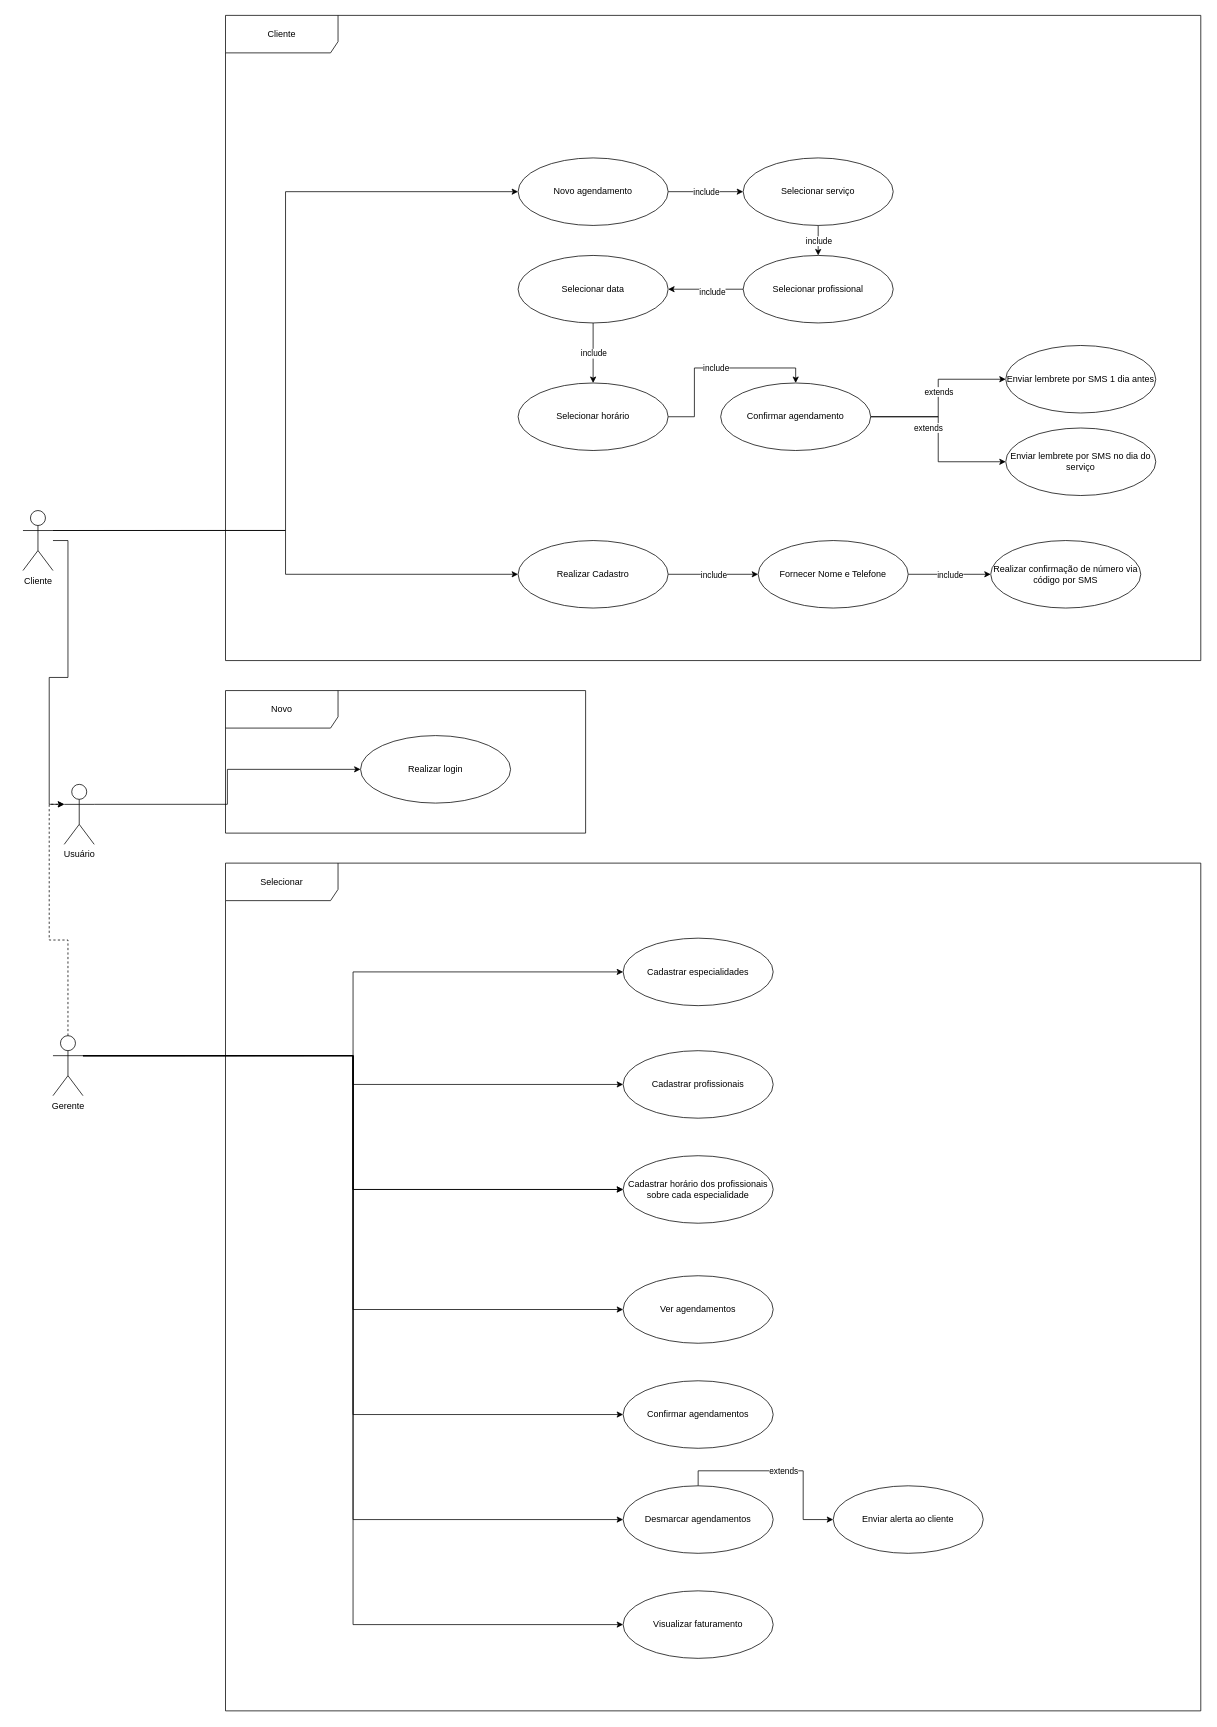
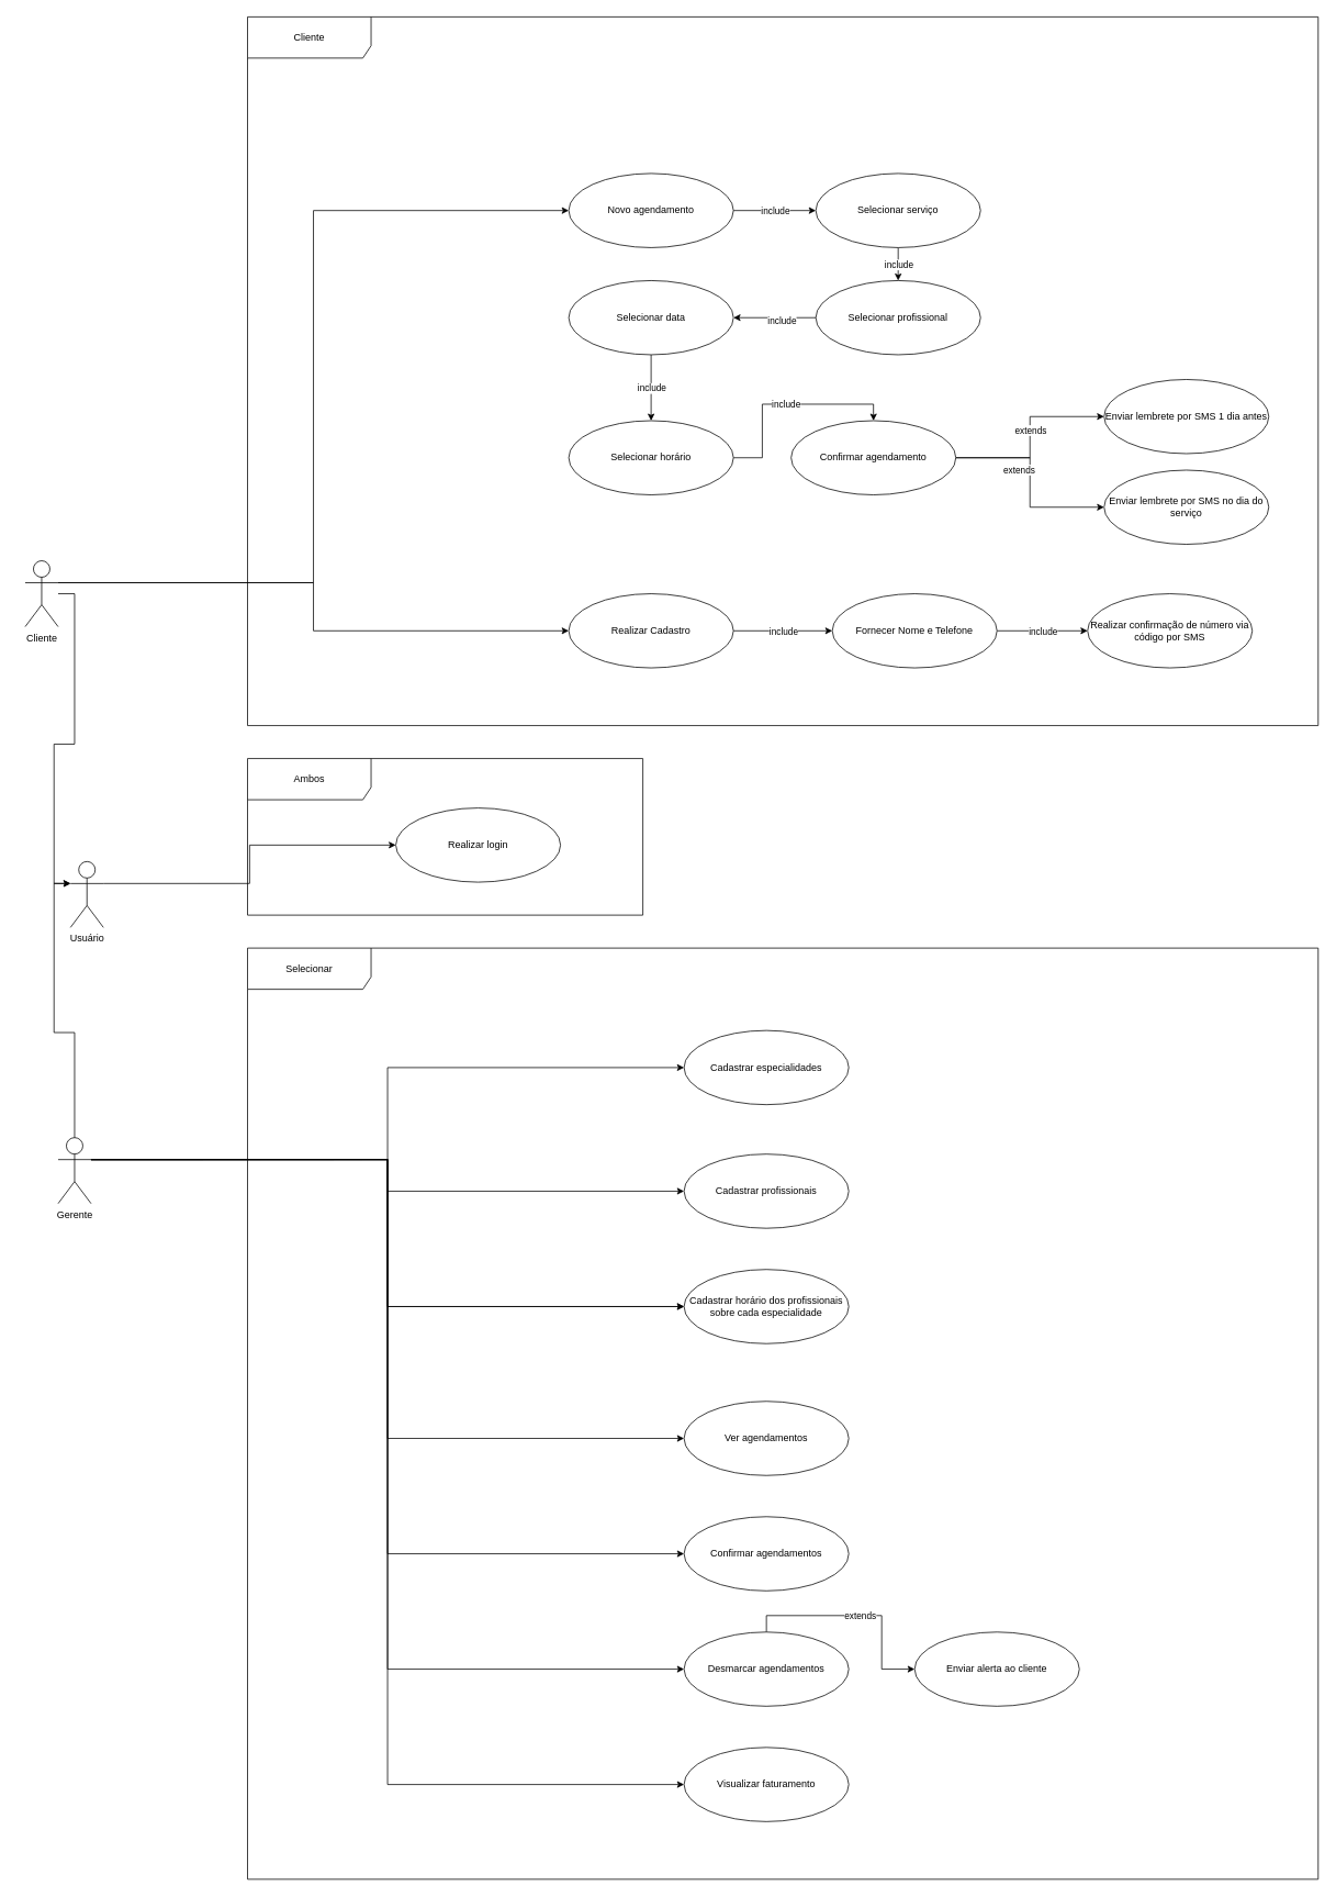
  <mxCell id="0" />
  <mxCell id="1" parent="0" />
  <mxCell id="2" value="" style="group" vertex="1" connectable="0" parent="1"><mxGeometry x="20" y="20" width="1580" height="2260" as="geometry" /></mxCell>
  <mxCell id="3" style="edgeStyle=orthogonalEdgeStyle;rounded=0;orthogonalLoop=1;jettySize=auto;html=1;exitX=1;exitY=0.333;exitDx=0;exitDy=0;exitPerimeter=0;entryX=0;entryY=0.5;entryDx=0;entryDy=0;" parent="2" source="5" target="8" edge="1"><mxGeometry relative="1" as="geometry" /></mxCell>
  <mxCell id="4" style="edgeStyle=orthogonalEdgeStyle;rounded=0;orthogonalLoop=1;jettySize=auto;html=1;exitX=1;exitY=0.333;exitDx=0;exitDy=0;exitPerimeter=0;entryX=0;entryY=0.5;entryDx=0;entryDy=0;" edge="1" parent="2" source="5" target="52"><mxGeometry relative="1" as="geometry" /></mxCell>
  <mxCell id="5" value="Cliente" style="shape=umlActor;verticalLabelPosition=bottom;verticalAlign=top;html=1;outlineConnect=0;" parent="2" vertex="1"><mxGeometry x="10" y="660" width="40" height="80" as="geometry" /></mxCell>
  <mxCell id="6" value="" style="edgeStyle=orthogonalEdgeStyle;rounded=0;orthogonalLoop=1;jettySize=auto;html=1;exitX=1;exitY=0.5;exitDx=0;exitDy=0;entryX=0;entryY=0.5;entryDx=0;entryDy=0;" parent="2" source="8" target="11" edge="1"><mxGeometry relative="1" as="geometry" /></mxCell>
  <mxCell id="7" value="include" style="edgeLabel;html=1;align=center;verticalAlign=middle;resizable=0;points=[];" parent="6" vertex="1" connectable="0"><mxGeometry relative="1" as="geometry"><mxPoint as="offset" /></mxGeometry></mxCell>
  <mxCell id="8" value="Novo agendamento" style="ellipse;whiteSpace=wrap;html=1;" parent="2" vertex="1"><mxGeometry x="670" y="190" width="200" height="90" as="geometry" /></mxCell>
  <mxCell id="9" style="edgeStyle=orthogonalEdgeStyle;rounded=0;orthogonalLoop=1;jettySize=auto;html=1;exitX=0.5;exitY=1;exitDx=0;exitDy=0;entryX=0.5;entryY=0;entryDx=0;entryDy=0;" parent="2" source="11" target="14" edge="1"><mxGeometry relative="1" as="geometry" /></mxCell>
  <mxCell id="10" value="include" style="edgeLabel;html=1;align=center;verticalAlign=middle;resizable=0;points=[];" parent="9" vertex="1" connectable="0"><mxGeometry relative="1" as="geometry"><mxPoint as="offset" /></mxGeometry></mxCell>
  <mxCell id="11" value="Selecionar serviço" style="ellipse;whiteSpace=wrap;html=1;" parent="2" vertex="1"><mxGeometry x="970" y="190" width="200" height="90" as="geometry" /></mxCell>
  <mxCell id="12" style="edgeStyle=orthogonalEdgeStyle;rounded=0;orthogonalLoop=1;jettySize=auto;html=1;exitX=0;exitY=0.5;exitDx=0;exitDy=0;entryX=1;entryY=0.5;entryDx=0;entryDy=0;" parent="2" source="14" target="17" edge="1"><mxGeometry relative="1" as="geometry" /></mxCell>
  <mxCell id="13" value="include" style="edgeLabel;html=1;align=center;verticalAlign=middle;resizable=0;points=[];" parent="12" vertex="1" connectable="0"><mxGeometry relative="1" as="geometry"><mxPoint x="8" y="3" as="offset" /></mxGeometry></mxCell>
  <mxCell id="14" value="Selecionar profissional" style="ellipse;whiteSpace=wrap;html=1;" parent="2" vertex="1"><mxGeometry x="970" y="320" width="200" height="90" as="geometry" /></mxCell>
  <mxCell id="15" style="edgeStyle=orthogonalEdgeStyle;rounded=0;orthogonalLoop=1;jettySize=auto;html=1;exitX=0.5;exitY=1;exitDx=0;exitDy=0;entryX=0.5;entryY=0;entryDx=0;entryDy=0;" parent="2" source="17" target="20" edge="1"><mxGeometry relative="1" as="geometry" /></mxCell>
  <mxCell id="16" value="include" style="edgeLabel;html=1;align=center;verticalAlign=middle;resizable=0;points=[];" parent="15" vertex="1" connectable="0"><mxGeometry relative="1" as="geometry"><mxPoint as="offset" /></mxGeometry></mxCell>
  <mxCell id="17" value="Selecionar data" style="ellipse;whiteSpace=wrap;html=1;" parent="2" vertex="1"><mxGeometry x="670" y="320" width="200" height="90" as="geometry" /></mxCell>
  <mxCell id="18" style="edgeStyle=orthogonalEdgeStyle;rounded=0;orthogonalLoop=1;jettySize=auto;html=1;exitX=1;exitY=0.5;exitDx=0;exitDy=0;entryX=0.5;entryY=0;entryDx=0;entryDy=0;" parent="2" source="20" target="25" edge="1"><mxGeometry relative="1" as="geometry" /></mxCell>
  <mxCell id="19" value="include" style="edgeLabel;html=1;align=center;verticalAlign=middle;resizable=0;points=[];" parent="18" vertex="1" connectable="0"><mxGeometry relative="1" as="geometry"><mxPoint as="offset" /></mxGeometry></mxCell>
  <mxCell id="20" value="Selecionar horário" style="ellipse;whiteSpace=wrap;html=1;" parent="2" vertex="1"><mxGeometry x="670" y="490" width="200" height="90" as="geometry" /></mxCell>
  <mxCell id="21" style="edgeStyle=orthogonalEdgeStyle;rounded=0;orthogonalLoop=1;jettySize=auto;html=1;exitX=1;exitY=0.5;exitDx=0;exitDy=0;entryX=0;entryY=0.5;entryDx=0;entryDy=0;" edge="1" parent="2" source="25" target="57"><mxGeometry relative="1" as="geometry" /></mxCell>
  <mxCell id="22" value="extends" style="edgeLabel;html=1;align=center;verticalAlign=middle;resizable=0;points=[];" vertex="1" connectable="0" parent="21"><mxGeometry relative="1" as="geometry"><mxPoint y="-9" as="offset" /></mxGeometry></mxCell>
  <mxCell id="23" style="edgeStyle=orthogonalEdgeStyle;rounded=0;orthogonalLoop=1;jettySize=auto;html=1;exitX=1;exitY=0.5;exitDx=0;exitDy=0;entryX=0;entryY=0.5;entryDx=0;entryDy=0;" edge="1" parent="2" source="25" target="58"><mxGeometry relative="1" as="geometry" /></mxCell>
  <mxCell id="24" value="extends" style="edgeLabel;html=1;align=center;verticalAlign=middle;resizable=0;points=[];" vertex="1" connectable="0" parent="23"><mxGeometry relative="1" as="geometry"><mxPoint x="-14" y="-16" as="offset" /></mxGeometry></mxCell>
  <mxCell id="25" value="Confirmar agendamento" style="ellipse;whiteSpace=wrap;html=1;" parent="2" vertex="1"><mxGeometry x="940" y="490" width="200" height="90" as="geometry" /></mxCell>
  <mxCell id="26" style="edgeStyle=orthogonalEdgeStyle;rounded=0;orthogonalLoop=1;jettySize=auto;html=1;exitX=1;exitY=0.333;exitDx=0;exitDy=0;exitPerimeter=0;entryX=0;entryY=0.5;entryDx=0;entryDy=0;" parent="2" source="33" target="34" edge="1"><mxGeometry relative="1" as="geometry" /></mxCell>
  <mxCell id="27" style="edgeStyle=orthogonalEdgeStyle;rounded=0;orthogonalLoop=1;jettySize=auto;html=1;exitX=1;exitY=0.333;exitDx=0;exitDy=0;exitPerimeter=0;entryX=0;entryY=0.5;entryDx=0;entryDy=0;" parent="2" source="33" target="35" edge="1"><mxGeometry relative="1" as="geometry" /></mxCell>
  <mxCell id="28" style="edgeStyle=orthogonalEdgeStyle;rounded=0;orthogonalLoop=1;jettySize=auto;html=1;exitX=1;exitY=0.333;exitDx=0;exitDy=0;exitPerimeter=0;entryX=0;entryY=0.5;entryDx=0;entryDy=0;" parent="2" source="33" target="48" edge="1"><mxGeometry relative="1" as="geometry" /></mxCell>
  <mxCell id="29" style="edgeStyle=orthogonalEdgeStyle;rounded=0;orthogonalLoop=1;jettySize=auto;html=1;exitX=1;exitY=0.333;exitDx=0;exitDy=0;exitPerimeter=0;entryX=0;entryY=0.5;entryDx=0;entryDy=0;" parent="2" source="33" target="36" edge="1"><mxGeometry relative="1" as="geometry" /></mxCell>
  <mxCell id="30" style="edgeStyle=orthogonalEdgeStyle;rounded=0;orthogonalLoop=1;jettySize=auto;html=1;exitX=1;exitY=0.333;exitDx=0;exitDy=0;exitPerimeter=0;entryX=0;entryY=0.5;entryDx=0;entryDy=0;" parent="2" source="33" target="37" edge="1"><mxGeometry relative="1" as="geometry" /></mxCell>
  <mxCell id="31" style="edgeStyle=orthogonalEdgeStyle;rounded=0;orthogonalLoop=1;jettySize=auto;html=1;exitX=1;exitY=0.333;exitDx=0;exitDy=0;exitPerimeter=0;entryX=0;entryY=0.5;entryDx=0;entryDy=0;" parent="2" source="33" target="42" edge="1"><mxGeometry relative="1" as="geometry" /></mxCell>
  <mxCell id="32" style="edgeStyle=orthogonalEdgeStyle;rounded=0;orthogonalLoop=1;jettySize=auto;html=1;exitX=1;exitY=0.333;exitDx=0;exitDy=0;exitPerimeter=0;entryX=0;entryY=0.5;entryDx=0;entryDy=0;" edge="1" parent="2" source="33" target="40"><mxGeometry relative="1" as="geometry" /></mxCell>
  <mxCell id="33" value="Gerente" style="shape=umlActor;verticalLabelPosition=bottom;verticalAlign=top;html=1;outlineConnect=0;" parent="2" vertex="1"><mxGeometry x="50" y="1360" width="40" height="80" as="geometry" /></mxCell>
  <mxCell id="34" value="Cadastrar especialidades" style="ellipse;whiteSpace=wrap;html=1;" parent="2" vertex="1"><mxGeometry x="810" y="1230" width="200" height="90" as="geometry" /></mxCell>
  <mxCell id="35" value="Cadastrar profissionais" style="ellipse;whiteSpace=wrap;html=1;" parent="2" vertex="1"><mxGeometry x="810" y="1380" width="200" height="90" as="geometry" /></mxCell>
  <mxCell id="36" value="Ver agendamentos" style="ellipse;whiteSpace=wrap;html=1;" parent="2" vertex="1"><mxGeometry x="810" y="1680" width="200" height="90" as="geometry" /></mxCell>
  <mxCell id="37" value="Confirmar agendamentos" style="ellipse;whiteSpace=wrap;html=1;" parent="2" vertex="1"><mxGeometry x="810" y="1820" width="200" height="90" as="geometry" /></mxCell>
  <mxCell id="38" style="edgeStyle=orthogonalEdgeStyle;rounded=0;orthogonalLoop=1;jettySize=auto;html=1;exitX=0.5;exitY=0;exitDx=0;exitDy=0;entryX=0;entryY=0.5;entryDx=0;entryDy=0;" parent="2" source="40" target="41" edge="1"><mxGeometry relative="1" as="geometry" /></mxCell>
  <mxCell id="39" value="extends" style="edgeLabel;html=1;align=center;verticalAlign=middle;resizable=0;points=[];" parent="38" vertex="1" connectable="0"><mxGeometry relative="1" as="geometry"><mxPoint as="offset" /></mxGeometry></mxCell>
  <mxCell id="40" value="Desmarcar agendamentos" style="ellipse;whiteSpace=wrap;html=1;" parent="2" vertex="1"><mxGeometry x="810" y="1960" width="200" height="90" as="geometry" /></mxCell>
  <mxCell id="41" value="Enviar alerta ao cliente" style="ellipse;whiteSpace=wrap;html=1;" parent="2" vertex="1"><mxGeometry x="1090" y="1960" width="200" height="90" as="geometry" /></mxCell>
  <mxCell id="42" value="Visualizar faturamento" style="ellipse;whiteSpace=wrap;html=1;" parent="2" vertex="1"><mxGeometry x="810" y="2100" width="200" height="90" as="geometry" /></mxCell>
  <mxCell id="43" style="edgeStyle=orthogonalEdgeStyle;rounded=0;orthogonalLoop=1;jettySize=auto;html=1;exitX=1;exitY=0.333;exitDx=0;exitDy=0;exitPerimeter=0;entryX=0;entryY=0.5;entryDx=0;entryDy=0;" parent="2" source="44" target="46" edge="1"><mxGeometry relative="1" as="geometry" /></mxCell>
  <mxCell id="44" value="Usuário" style="shape=umlActor;verticalLabelPosition=bottom;verticalAlign=top;html=1;" parent="2" vertex="1"><mxGeometry x="65" y="1025" width="40" height="80" as="geometry" /></mxCell>
- <mxCell id="45" style="edgeStyle=orthogonalEdgeStyle;rounded=0;orthogonalLoop=1;jettySize=auto;html=1;entryX=0;entryY=0.333;entryDx=0;entryDy=0;entryPerimeter=0;dashed=1;" parent="2" source="33" target="44" edge="1"><mxGeometry relative="1" as="geometry" /></mxCell>
+ <mxCell id="45" style="edgeStyle=orthogonalEdgeStyle;rounded=0;orthogonalLoop=1;jettySize=auto;html=1;entryX=0;entryY=0.333;entryDx=0;entryDy=0;entryPerimeter=0;" parent="2" source="33" target="44" edge="1"><mxGeometry relative="1" as="geometry" /></mxCell>
  <mxCell id="46" value="Realizar login" style="ellipse;whiteSpace=wrap;html=1;" parent="2" vertex="1"><mxGeometry x="460" y="960" width="200" height="90" as="geometry" /></mxCell>
  <mxCell id="47" value="" style="edgeStyle=orthogonalEdgeStyle;rounded=0;orthogonalLoop=1;jettySize=auto;html=1;exitX=1;exitY=0.333;exitDx=0;exitDy=0;exitPerimeter=0;entryX=0;entryY=0.5;entryDx=0;entryDy=0;" edge="1" parent="2" source="33" target="48"><mxGeometry relative="1" as="geometry"><mxPoint x="43.486" y="1383.276" as="sourcePoint" /><mxPoint x="1043.67" y="1545.632" as="targetPoint" /></mxGeometry></mxCell>
  <mxCell id="48" value="Cadastrar horário dos profissionais sobre cada especialidade" style="ellipse;whiteSpace=wrap;html=1;" parent="2" vertex="1"><mxGeometry x="810" y="1520" width="200" height="90" as="geometry" /></mxCell>
  <mxCell id="49" style="edgeStyle=orthogonalEdgeStyle;rounded=0;orthogonalLoop=1;jettySize=auto;html=1;entryX=0;entryY=0.333;entryDx=0;entryDy=0;entryPerimeter=0;" edge="1" parent="2" source="5" target="44"><mxGeometry relative="1" as="geometry" /></mxCell>
  <mxCell id="50" style="edgeStyle=orthogonalEdgeStyle;rounded=0;orthogonalLoop=1;jettySize=auto;html=1;exitX=1;exitY=0.5;exitDx=0;exitDy=0;entryX=0;entryY=0.5;entryDx=0;entryDy=0;" edge="1" parent="2" source="52" target="55"><mxGeometry relative="1" as="geometry" /></mxCell>
  <mxCell id="51" value="include" style="edgeLabel;html=1;align=center;verticalAlign=middle;resizable=0;points=[];" vertex="1" connectable="0" parent="50"><mxGeometry relative="1" as="geometry"><mxPoint as="offset" /></mxGeometry></mxCell>
  <mxCell id="52" value="Realizar Cadastro" style="ellipse;whiteSpace=wrap;html=1;" vertex="1" parent="2"><mxGeometry x="670" y="700" width="200" height="90" as="geometry" /></mxCell>
  <mxCell id="53" style="edgeStyle=orthogonalEdgeStyle;rounded=0;orthogonalLoop=1;jettySize=auto;html=1;exitX=1;exitY=0.5;exitDx=0;exitDy=0;entryX=0;entryY=0.5;entryDx=0;entryDy=0;" edge="1" parent="2" source="55" target="56"><mxGeometry relative="1" as="geometry" /></mxCell>
  <mxCell id="54" value="include" style="edgeLabel;html=1;align=center;verticalAlign=middle;resizable=0;points=[];" vertex="1" connectable="0" parent="53"><mxGeometry relative="1" as="geometry"><mxPoint as="offset" /></mxGeometry></mxCell>
  <mxCell id="55" value="Fornecer Nome e Telefone" style="ellipse;whiteSpace=wrap;html=1;" vertex="1" parent="2"><mxGeometry x="990" y="700" width="200" height="90" as="geometry" /></mxCell>
  <mxCell id="56" value="Realizar confirmação de número via código por SMS" style="ellipse;whiteSpace=wrap;html=1;" vertex="1" parent="2"><mxGeometry x="1300" y="700" width="200" height="90" as="geometry" /></mxCell>
  <mxCell id="57" value="Enviar lembrete por SMS 1 dia antes" style="ellipse;whiteSpace=wrap;html=1;" vertex="1" parent="2"><mxGeometry x="1320" y="440" width="200" height="90" as="geometry" /></mxCell>
  <mxCell id="58" value="Enviar lembrete por SMS no dia do serviço" style="ellipse;whiteSpace=wrap;html=1;" vertex="1" parent="2"><mxGeometry x="1320" y="550" width="200" height="90" as="geometry" /></mxCell>
  <mxCell id="59" value="Selecionar" style="shape=umlFrame;whiteSpace=wrap;html=1;pointerEvents=0;width=150;height=50;" vertex="1" parent="2"><mxGeometry x="280" y="1130" width="1300" height="1130" as="geometry" /></mxCell>
  <mxCell id="60" value="Cliente" style="shape=umlFrame;whiteSpace=wrap;html=1;pointerEvents=0;width=150;height=50;" vertex="1" parent="2"><mxGeometry x="280" width="1300" height="860" as="geometry" /></mxCell>
- <mxCell id="61" value="Novo" style="shape=umlFrame;whiteSpace=wrap;html=1;pointerEvents=0;width=150;height=50;" vertex="1" parent="2"><mxGeometry x="280" y="900" width="480" height="190" as="geometry" /></mxCell>
+ <mxCell id="61" value="Ambos" style="shape=umlFrame;whiteSpace=wrap;html=1;pointerEvents=0;width=150;height=50;" vertex="1" parent="2"><mxGeometry x="280" y="900" width="480" height="190" as="geometry" /></mxCell>
